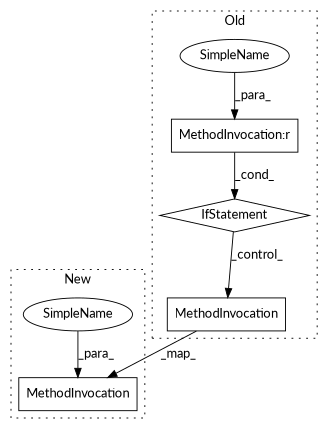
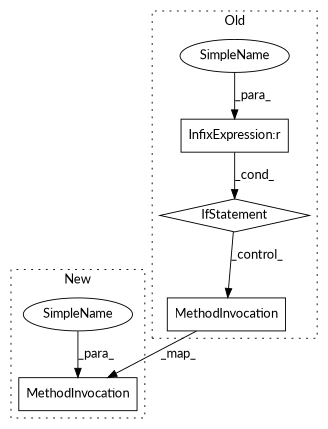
  digraph {
    fontname=Lato
    node [a=32 l="19,1" shape=box fontname=Lato]
    edge [fontname=Lato]
    n1 [a=25 l="4,6" label=IfStatement s="29644,29684" shape=diamond]
    n2 [label=MethodInvocation s="29690,29723"]
    n3 [a=42 l=8 label=SimpleName s=29648 shape=ellipse]
-   n4 [a=27 l=-8 label="MethodInvocation:r" s=29656]
+   n4 [a=27 l=-8 label="InfixExpression:r" s=29656]
    n5 [label=MethodInvocation s="28567,28608"]
    n6 [a=42 l=12 label=SimpleName s=28596 shape=ellipse]
    subgraph cluster_1 {
      label=Old
      style=dotted
      n1
      n2
      n3
      n4
    }
    subgraph cluster_2 {
      label=New
      style=dotted
      n5
      n6
    }
    n1 -> n2 [label=_control_]
    n2 -> n5 [label=_map_]
    n3 -> n4 [label=_para_]
    n4 -> n1 [label=_cond_]
    n6 -> n5 [label=_para_]
  }
